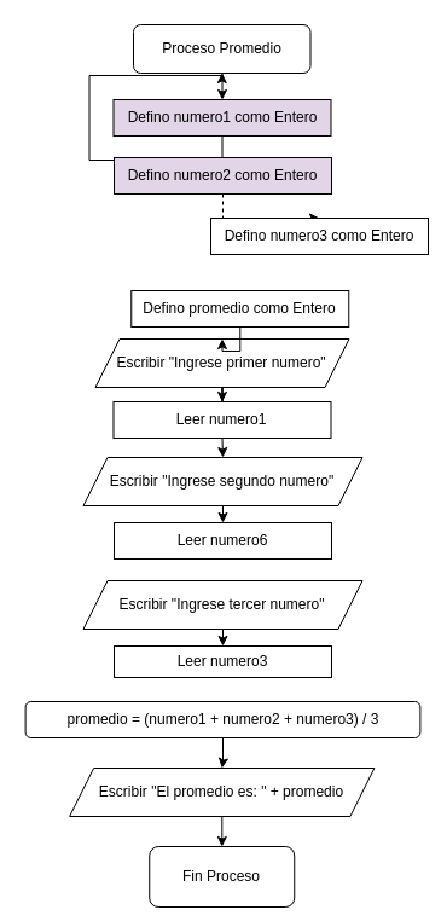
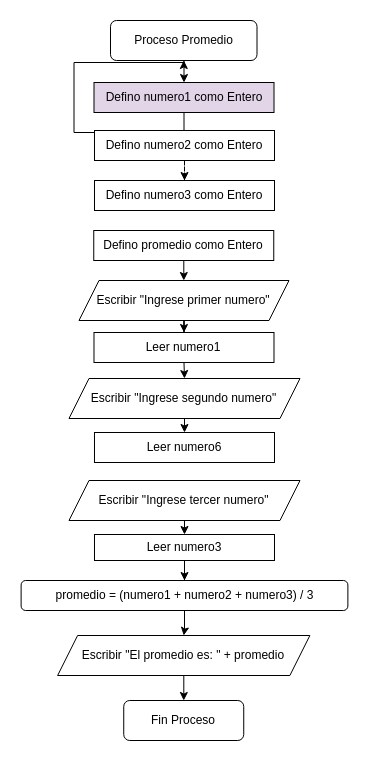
  <mxCell id="0" />
  <mxCell id="1" parent="0" />
  <mxCell id="2" style="edgeStyle=orthogonalEdgeStyle;rounded=0;orthogonalLoop=1;jettySize=auto;html=1;entryX=0.5;entryY=0;entryDx=0;entryDy=0;" parent="1" target="5" edge="1"><mxGeometry relative="1" as="geometry"><mxPoint x="183.5" y="60" as="sourcePoint" /></mxGeometry></mxCell>
  <mxCell id="3" value="Proceso Promedio" style="rounded=1;whiteSpace=wrap;html=1;" parent="1" vertex="1"><mxGeometry x="110" y="20" width="146.5" height="40" as="geometry" /></mxCell>
  <mxCell id="4" style="edgeStyle=orthogonalEdgeStyle;rounded=0;orthogonalLoop=1;jettySize=auto;html=1;exitX=0.5;exitY=1;exitDx=0;exitDy=0;" parent="1" source="5" target="3" edge="1"><mxGeometry relative="1" as="geometry" /></mxCell>
  <mxCell id="5" value="Defino numero1 como Entero" style="rounded=0;whiteSpace=wrap;html=1;fillColor=#e1d5e7;" parent="1" vertex="1"><mxGeometry x="93.5" y="82" width="180" height="30" as="geometry" /></mxCell>
- <mxCell id="6" value="Fin Proceso" style="rounded=1;whiteSpace=wrap;html=1;" parent="1" vertex="1"><mxGeometry x="123.24" y="700" width="120" height="50" as="geometry" /></mxCell>
+ <mxCell id="6" value="Fin Proceso" style="rounded=1;whiteSpace=wrap;html=1;" parent="1" vertex="1"><mxGeometry x="123.24" y="700" width="120" height="40" as="geometry" /></mxCell>
  <mxCell id="7" style="edgeStyle=orthogonalEdgeStyle;rounded=0;orthogonalLoop=1;jettySize=auto;html=1;entryX=0.5;entryY=0;entryDx=0;entryDy=0;" parent="1" source="8" target="10" edge="1"><mxGeometry relative="1" as="geometry" /></mxCell>
  <mxCell id="8" value="Escribir &quot;Ingrese primer numero&quot;" style="shape=parallelogram;perimeter=parallelogramPerimeter;whiteSpace=wrap;html=1;fixedSize=1;" parent="1" vertex="1"><mxGeometry x="78.49" y="280" width="210" height="40" as="geometry" /></mxCell>
  <mxCell id="9" style="edgeStyle=orthogonalEdgeStyle;rounded=0;orthogonalLoop=1;jettySize=auto;html=1;exitX=0.5;exitY=1;exitDx=0;exitDy=0;entryX=0.5;entryY=0;entryDx=0;entryDy=0;" parent="1" source="10" target="14" edge="1"><mxGeometry relative="1" as="geometry" /></mxCell>
  <mxCell id="10" value="Leer numero1" style="rounded=0;whiteSpace=wrap;html=1;" parent="1" vertex="1"><mxGeometry x="93.49" y="332" width="180" height="30" as="geometry" /></mxCell>
  <mxCell id="11" style="edgeStyle=orthogonalEdgeStyle;rounded=0;orthogonalLoop=1;jettySize=auto;html=1;entryX=0.5;entryY=0;entryDx=0;entryDy=0;dashed=1;" edge="1" parent="1" source="12" target="16"><mxGeometry relative="1" as="geometry" /></mxCell>
- <mxCell id="12" value="Defino numero2 como Entero" style="rounded=0;whiteSpace=wrap;html=1;fillColor=#e1d5e7;" parent="1" vertex="1"><mxGeometry x="94" y="130" width="180" height="30" as="geometry" /></mxCell>
+ <mxCell id="12" value="Defino numero2 como Entero" style="rounded=0;whiteSpace=wrap;html=1;" parent="1" vertex="1"><mxGeometry x="94" y="130" width="180" height="30" as="geometry" /></mxCell>
  <mxCell id="13" style="edgeStyle=orthogonalEdgeStyle;rounded=0;orthogonalLoop=1;jettySize=auto;html=1;exitX=0.5;exitY=1;exitDx=0;exitDy=0;entryX=0.5;entryY=0;entryDx=0;entryDy=0;" parent="1" source="14" target="15" edge="1"><mxGeometry relative="1" as="geometry" /></mxCell>
  <mxCell id="14" value="Escribir &quot;Ingrese segundo numero&quot;" style="shape=parallelogram;perimeter=parallelogramPerimeter;whiteSpace=wrap;html=1;fixedSize=1;" parent="1" vertex="1"><mxGeometry x="68.49" y="378" width="231" height="40" as="geometry" /></mxCell>
  <mxCell id="15" value="Leer numero6" style="rounded=0;whiteSpace=wrap;html=1;" parent="1" vertex="1"><mxGeometry x="93.99" y="432" width="180" height="30" as="geometry" /></mxCell>
- <mxCell id="16" value="Defino numero3 como Entero" style="rounded=0;whiteSpace=wrap;html=1;" parent="1" vertex="1"><mxGeometry x="174" y="180" width="180" height="30" as="geometry" /></mxCell>
+ <mxCell id="16" value="Defino numero3 como Entero" style="rounded=0;whiteSpace=wrap;html=1;" parent="1" vertex="1"><mxGeometry x="94" y="180" width="180" height="30" as="geometry" /></mxCell>
  <mxCell id="17" style="edgeStyle=orthogonalEdgeStyle;rounded=0;orthogonalLoop=1;jettySize=auto;html=1;entryX=0.5;entryY=0;entryDx=0;entryDy=0;" parent="1" source="18" target="20" edge="1"><mxGeometry relative="1" as="geometry" /></mxCell>
  <mxCell id="18" value="promedio = (numero1 + numero2 + numero3) / 3" style="whiteSpace=wrap;html=1;rounded=1;" parent="1" vertex="1"><mxGeometry x="20.62" y="580" width="326.76" height="30" as="geometry" /></mxCell>
  <mxCell id="19" style="edgeStyle=orthogonalEdgeStyle;rounded=0;orthogonalLoop=1;jettySize=auto;html=1;entryX=0.5;entryY=0;entryDx=0;entryDy=0;" parent="1" source="20" target="6" edge="1"><mxGeometry relative="1" as="geometry" /></mxCell>
  <mxCell id="20" value="Escribir &quot;El promedio es: &quot; + promedio" style="shape=parallelogram;perimeter=parallelogramPerimeter;whiteSpace=wrap;html=1;fixedSize=1;" parent="1" vertex="1"><mxGeometry x="57.12" y="635" width="252.25" height="40" as="geometry" /></mxCell>
  <mxCell id="21" style="edgeStyle=orthogonalEdgeStyle;rounded=0;orthogonalLoop=1;jettySize=auto;html=1;entryX=0.5;entryY=0;entryDx=0;entryDy=0;" edge="1" parent="1" source="22" target="8"><mxGeometry relative="1" as="geometry" /></mxCell>
- <mxCell id="22" value="Defino promedio como Entero" style="rounded=0;whiteSpace=wrap;html=1;" vertex="1" parent="1"><mxGeometry x="108.25" y="240" width="180" height="30" as="geometry" /></mxCell>
+ <mxCell id="22" value="Defino promedio como Entero" style="rounded=0;whiteSpace=wrap;html=1;" vertex="1" parent="1"><mxGeometry x="93.25" y="230" width="180" height="30" as="geometry" /></mxCell>
  <mxCell id="23" style="edgeStyle=orthogonalEdgeStyle;rounded=0;orthogonalLoop=1;jettySize=auto;html=1;exitX=0.5;exitY=1;exitDx=0;exitDy=0;entryX=0.5;entryY=0;entryDx=0;entryDy=0;" edge="1" parent="1" source="24" target="26"><mxGeometry relative="1" as="geometry" /></mxCell>
  <mxCell id="24" value="Escribir &quot;Ingrese tercer numero&quot;" style="shape=parallelogram;perimeter=parallelogramPerimeter;whiteSpace=wrap;html=1;fixedSize=1;" vertex="1" parent="1"><mxGeometry x="68.49" y="480" width="231" height="40" as="geometry" /></mxCell>
+ <mxCell id="25" style="edgeStyle=orthogonalEdgeStyle;rounded=0;orthogonalLoop=1;jettySize=auto;html=1;entryX=0.5;entryY=0;entryDx=0;entryDy=0;" edge="1" parent="1" source="26" target="18"><mxGeometry relative="1" as="geometry" /></mxCell>
  <mxCell id="26" value="Leer numero3" style="rounded=0;whiteSpace=wrap;html=1;" vertex="1" parent="1"><mxGeometry x="93.99" y="534" width="180" height="26" as="geometry" /></mxCell>
